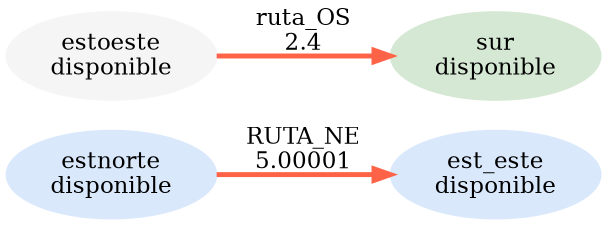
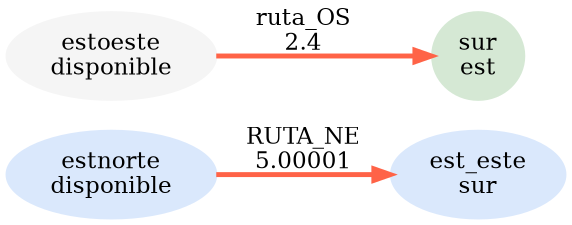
  digraph {
    rankdir=LR
    node [color="#dae8fc" shape=ellipse style=filled]
    edge [color="#FF6347" penwidth=3]
    n1 [label="estnorte\ndisponible"]
-   n2 [label="est_este\ndisponible"]
+   n2 [label="est_este\nsur"]
    n3 [color="#f5f5f5" label="estoeste\ndisponible"]
-   n4 [color="#d5e8d4" label="sur\ndisponible"]
+   n4 [color="#d5e8d4" label="sur\nest"]
    n1 -> n2 [label="RUTA_NE\n5.00001"]
    n3 -> n4 [label="ruta_OS\n2.4"]
  }
